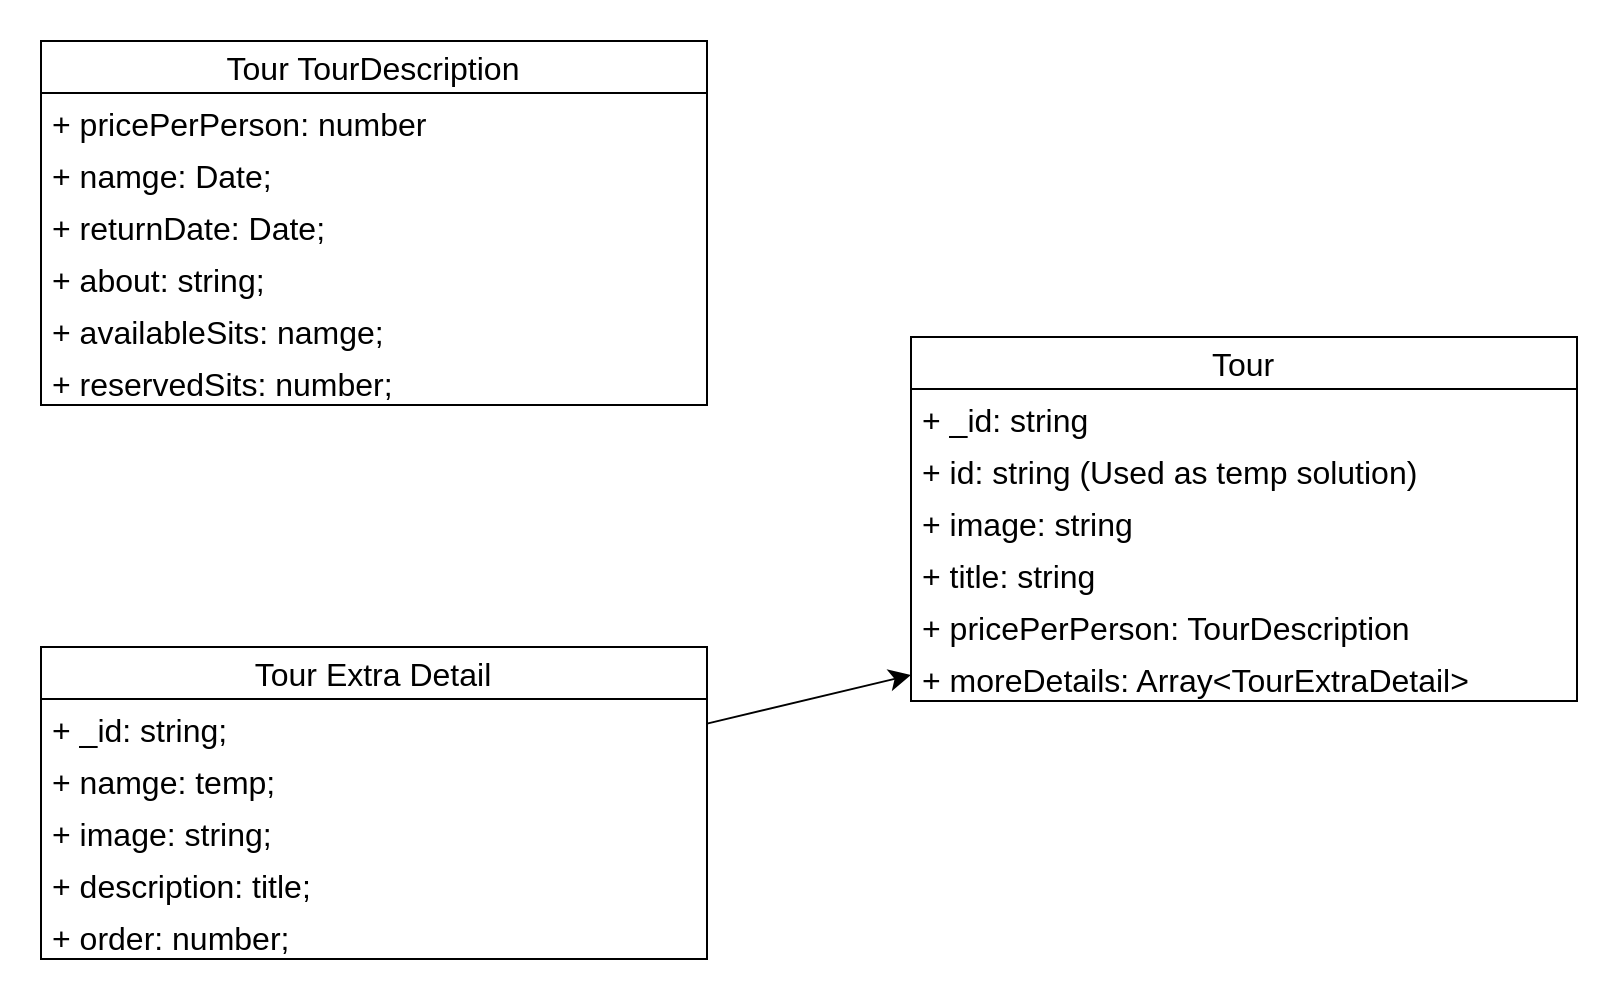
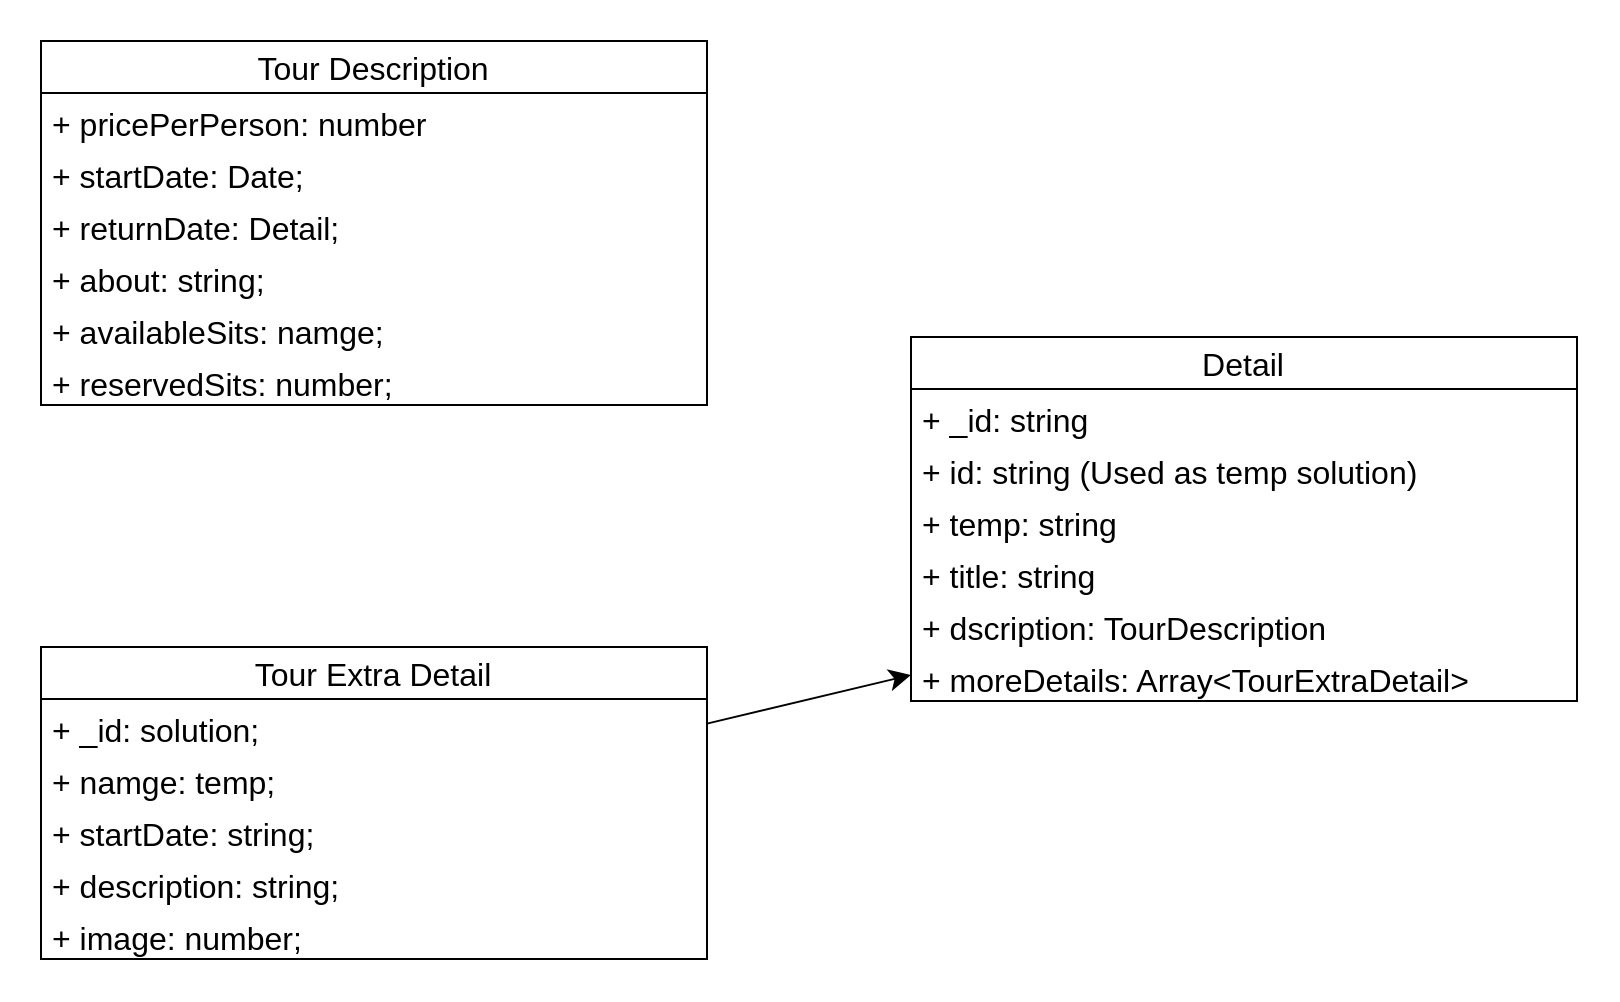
  <mxCell id="0" />
  <mxCell id="1" parent="0" />
- <mxCell id="2" value="Tour" style="swimlane;fontStyle=0;childLayout=stackLayout;horizontal=1;startSize=26;fillColor=none;horizontalStack=0;resizeParent=1;resizeParentMax=0;resizeLast=0;collapsible=1;marginBottom=0;fontSize=16;" parent="1" vertex="1"><mxGeometry x="455" y="168" width="333" height="182" as="geometry" /></mxCell>
+ <mxCell id="2" value="Detail" style="swimlane;fontStyle=0;childLayout=stackLayout;horizontal=1;startSize=26;fillColor=none;horizontalStack=0;resizeParent=1;resizeParentMax=0;resizeLast=0;collapsible=1;marginBottom=0;fontSize=16;" parent="1" vertex="1"><mxGeometry x="455" y="168" width="333" height="182" as="geometry" /></mxCell>
  <mxCell id="3" value="+ _id: string" style="text;strokeColor=none;fillColor=none;align=left;verticalAlign=top;spacingLeft=4;spacingRight=4;overflow=hidden;rotatable=0;points=[[0,0.5],[1,0.5]];portConstraint=eastwest;fontSize=16;" parent="2" vertex="1"><mxGeometry y="26" width="333" height="26" as="geometry" /></mxCell>
  <mxCell id="4" value="+ id: string (Used as temp solution)" style="text;strokeColor=none;fillColor=none;align=left;verticalAlign=top;spacingLeft=4;spacingRight=4;overflow=hidden;rotatable=0;points=[[0,0.5],[1,0.5]];portConstraint=eastwest;fontSize=16;" parent="2" vertex="1"><mxGeometry y="52" width="333" height="26" as="geometry" /></mxCell>
- <mxCell id="5" value="+ image: string" style="text;strokeColor=none;fillColor=none;align=left;verticalAlign=top;spacingLeft=4;spacingRight=4;overflow=hidden;rotatable=0;points=[[0,0.5],[1,0.5]];portConstraint=eastwest;fontSize=16;" parent="2" vertex="1"><mxGeometry y="78" width="333" height="26" as="geometry" /></mxCell>
+ <mxCell id="5" value="+ temp: string" style="text;strokeColor=none;fillColor=none;align=left;verticalAlign=top;spacingLeft=4;spacingRight=4;overflow=hidden;rotatable=0;points=[[0,0.5],[1,0.5]];portConstraint=eastwest;fontSize=16;" parent="2" vertex="1"><mxGeometry y="78" width="333" height="26" as="geometry" /></mxCell>
  <mxCell id="6" value="+ title: string" style="text;strokeColor=none;fillColor=none;align=left;verticalAlign=top;spacingLeft=4;spacingRight=4;overflow=hidden;rotatable=0;points=[[0,0.5],[1,0.5]];portConstraint=eastwest;fontSize=16;" parent="2" vertex="1"><mxGeometry y="104" width="333" height="26" as="geometry" /></mxCell>
- <mxCell id="7" value="+ pricePerPerson: TourDescription" style="text;strokeColor=none;fillColor=none;align=left;verticalAlign=top;spacingLeft=4;spacingRight=4;overflow=hidden;rotatable=0;points=[[0,0.5],[1,0.5]];portConstraint=eastwest;fontSize=16;" parent="2" vertex="1"><mxGeometry y="130" width="333" height="26" as="geometry" /></mxCell>
+ <mxCell id="7" value="+ dscription: TourDescription" style="text;strokeColor=none;fillColor=none;align=left;verticalAlign=top;spacingLeft=4;spacingRight=4;overflow=hidden;rotatable=0;points=[[0,0.5],[1,0.5]];portConstraint=eastwest;fontSize=16;" parent="2" vertex="1"><mxGeometry y="130" width="333" height="26" as="geometry" /></mxCell>
  <mxCell id="8" value="+ moreDetails: Array&lt;TourExtraDetail&gt;" style="text;strokeColor=none;fillColor=none;align=left;verticalAlign=top;spacingLeft=4;spacingRight=4;overflow=hidden;rotatable=0;points=[[0,0.5],[1,0.5]];portConstraint=eastwest;fontSize=16;" parent="2" vertex="1"><mxGeometry y="156" width="333" height="26" as="geometry" /></mxCell>
- <mxCell id="9" value="Tour TourDescription" style="swimlane;fontStyle=0;childLayout=stackLayout;horizontal=1;startSize=26;fillColor=none;horizontalStack=0;resizeParent=1;resizeParentMax=0;resizeLast=0;collapsible=1;marginBottom=0;fontSize=16;" parent="1" vertex="1"><mxGeometry x="20" y="20" width="333" height="182" as="geometry" /></mxCell>
+ <mxCell id="9" value="Tour Description" style="swimlane;fontStyle=0;childLayout=stackLayout;horizontal=1;startSize=26;fillColor=none;horizontalStack=0;resizeParent=1;resizeParentMax=0;resizeLast=0;collapsible=1;marginBottom=0;fontSize=16;" parent="1" vertex="1"><mxGeometry x="20" y="20" width="333" height="182" as="geometry" /></mxCell>
  <mxCell id="10" value="+ pricePerPerson: number" style="text;strokeColor=none;fillColor=none;align=left;verticalAlign=top;spacingLeft=4;spacingRight=4;overflow=hidden;rotatable=0;points=[[0,0.5],[1,0.5]];portConstraint=eastwest;fontSize=16;" parent="9" vertex="1"><mxGeometry y="26" width="333" height="26" as="geometry" /></mxCell>
- <mxCell id="11" value="+ namge: Date;" style="text;strokeColor=none;fillColor=none;align=left;verticalAlign=top;spacingLeft=4;spacingRight=4;overflow=hidden;rotatable=0;points=[[0,0.5],[1,0.5]];portConstraint=eastwest;fontSize=16;" parent="9" vertex="1"><mxGeometry y="52" width="333" height="26" as="geometry" /></mxCell>
- <mxCell id="12" value="+ returnDate: Date;" style="text;strokeColor=none;fillColor=none;align=left;verticalAlign=top;spacingLeft=4;spacingRight=4;overflow=hidden;rotatable=0;points=[[0,0.5],[1,0.5]];portConstraint=eastwest;fontSize=16;" parent="9" vertex="1"><mxGeometry y="78" width="333" height="26" as="geometry" /></mxCell>
+ <mxCell id="11" value="+ startDate: Date;" style="text;strokeColor=none;fillColor=none;align=left;verticalAlign=top;spacingLeft=4;spacingRight=4;overflow=hidden;rotatable=0;points=[[0,0.5],[1,0.5]];portConstraint=eastwest;fontSize=16;" parent="9" vertex="1"><mxGeometry y="52" width="333" height="26" as="geometry" /></mxCell>
+ <mxCell id="12" value="+ returnDate: Detail;" style="text;strokeColor=none;fillColor=none;align=left;verticalAlign=top;spacingLeft=4;spacingRight=4;overflow=hidden;rotatable=0;points=[[0,0.5],[1,0.5]];portConstraint=eastwest;fontSize=16;" parent="9" vertex="1"><mxGeometry y="78" width="333" height="26" as="geometry" /></mxCell>
  <mxCell id="13" value="+ about: string;" style="text;strokeColor=none;fillColor=none;align=left;verticalAlign=top;spacingLeft=4;spacingRight=4;overflow=hidden;rotatable=0;points=[[0,0.5],[1,0.5]];portConstraint=eastwest;fontSize=16;" parent="9" vertex="1"><mxGeometry y="104" width="333" height="26" as="geometry" /></mxCell>
  <mxCell id="14" value="+ availableSits: namge;" style="text;strokeColor=none;fillColor=none;align=left;verticalAlign=top;spacingLeft=4;spacingRight=4;overflow=hidden;rotatable=0;points=[[0,0.5],[1,0.5]];portConstraint=eastwest;fontSize=16;" parent="9" vertex="1"><mxGeometry y="130" width="333" height="26" as="geometry" /></mxCell>
  <mxCell id="15" value="+ reservedSits: number;" style="text;strokeColor=none;fillColor=none;align=left;verticalAlign=top;spacingLeft=4;spacingRight=4;overflow=hidden;rotatable=0;points=[[0,0.5],[1,0.5]];portConstraint=eastwest;fontSize=16;" parent="9" vertex="1"><mxGeometry y="156" width="333" height="26" as="geometry" /></mxCell>
  <mxCell id="16" style="edgeStyle=none;curved=1;rounded=0;orthogonalLoop=1;jettySize=auto;html=1;entryX=0;entryY=0.5;entryDx=0;entryDy=0;fontSize=12;startSize=8;endSize=8;" edge="1" parent="1" source="17" target="8"><mxGeometry relative="1" as="geometry" /></mxCell>
  <mxCell id="17" value="Tour Extra Detail" style="swimlane;fontStyle=0;childLayout=stackLayout;horizontal=1;startSize=26;fillColor=none;horizontalStack=0;resizeParent=1;resizeParentMax=0;resizeLast=0;collapsible=1;marginBottom=0;fontSize=16;" vertex="1" parent="1"><mxGeometry x="20" y="323" width="333" height="156" as="geometry" /></mxCell>
- <mxCell id="18" value="+ _id: string;" style="text;strokeColor=none;fillColor=none;align=left;verticalAlign=top;spacingLeft=4;spacingRight=4;overflow=hidden;rotatable=0;points=[[0,0.5],[1,0.5]];portConstraint=eastwest;fontSize=16;" vertex="1" parent="17"><mxGeometry y="26" width="333" height="26" as="geometry" /></mxCell>
+ <mxCell id="18" value="+ _id: solution;" style="text;strokeColor=none;fillColor=none;align=left;verticalAlign=top;spacingLeft=4;spacingRight=4;overflow=hidden;rotatable=0;points=[[0,0.5],[1,0.5]];portConstraint=eastwest;fontSize=16;" vertex="1" parent="17"><mxGeometry y="26" width="333" height="26" as="geometry" /></mxCell>
  <mxCell id="19" value="+ namge: temp;" style="text;strokeColor=none;fillColor=none;align=left;verticalAlign=top;spacingLeft=4;spacingRight=4;overflow=hidden;rotatable=0;points=[[0,0.5],[1,0.5]];portConstraint=eastwest;fontSize=16;" vertex="1" parent="17"><mxGeometry y="52" width="333" height="26" as="geometry" /></mxCell>
- <mxCell id="20" value="+ image: string;" style="text;strokeColor=none;fillColor=none;align=left;verticalAlign=top;spacingLeft=4;spacingRight=4;overflow=hidden;rotatable=0;points=[[0,0.5],[1,0.5]];portConstraint=eastwest;fontSize=16;" vertex="1" parent="17"><mxGeometry y="78" width="333" height="26" as="geometry" /></mxCell>
- <mxCell id="21" value="+ description: title;" style="text;strokeColor=none;fillColor=none;align=left;verticalAlign=top;spacingLeft=4;spacingRight=4;overflow=hidden;rotatable=0;points=[[0,0.5],[1,0.5]];portConstraint=eastwest;fontSize=16;" vertex="1" parent="17"><mxGeometry y="104" width="333" height="26" as="geometry" /></mxCell>
- <mxCell id="22" value="+ order: number;" style="text;strokeColor=none;fillColor=none;align=left;verticalAlign=top;spacingLeft=4;spacingRight=4;overflow=hidden;rotatable=0;points=[[0,0.5],[1,0.5]];portConstraint=eastwest;fontSize=16;" vertex="1" parent="17"><mxGeometry y="130" width="333" height="26" as="geometry" /></mxCell>
+ <mxCell id="20" value="+ startDate: string;" style="text;strokeColor=none;fillColor=none;align=left;verticalAlign=top;spacingLeft=4;spacingRight=4;overflow=hidden;rotatable=0;points=[[0,0.5],[1,0.5]];portConstraint=eastwest;fontSize=16;" vertex="1" parent="17"><mxGeometry y="78" width="333" height="26" as="geometry" /></mxCell>
+ <mxCell id="21" value="+ description: string;" style="text;strokeColor=none;fillColor=none;align=left;verticalAlign=top;spacingLeft=4;spacingRight=4;overflow=hidden;rotatable=0;points=[[0,0.5],[1,0.5]];portConstraint=eastwest;fontSize=16;" vertex="1" parent="17"><mxGeometry y="104" width="333" height="26" as="geometry" /></mxCell>
+ <mxCell id="22" value="+ image: number;" style="text;strokeColor=none;fillColor=none;align=left;verticalAlign=top;spacingLeft=4;spacingRight=4;overflow=hidden;rotatable=0;points=[[0,0.5],[1,0.5]];portConstraint=eastwest;fontSize=16;" vertex="1" parent="17"><mxGeometry y="130" width="333" height="26" as="geometry" /></mxCell>
